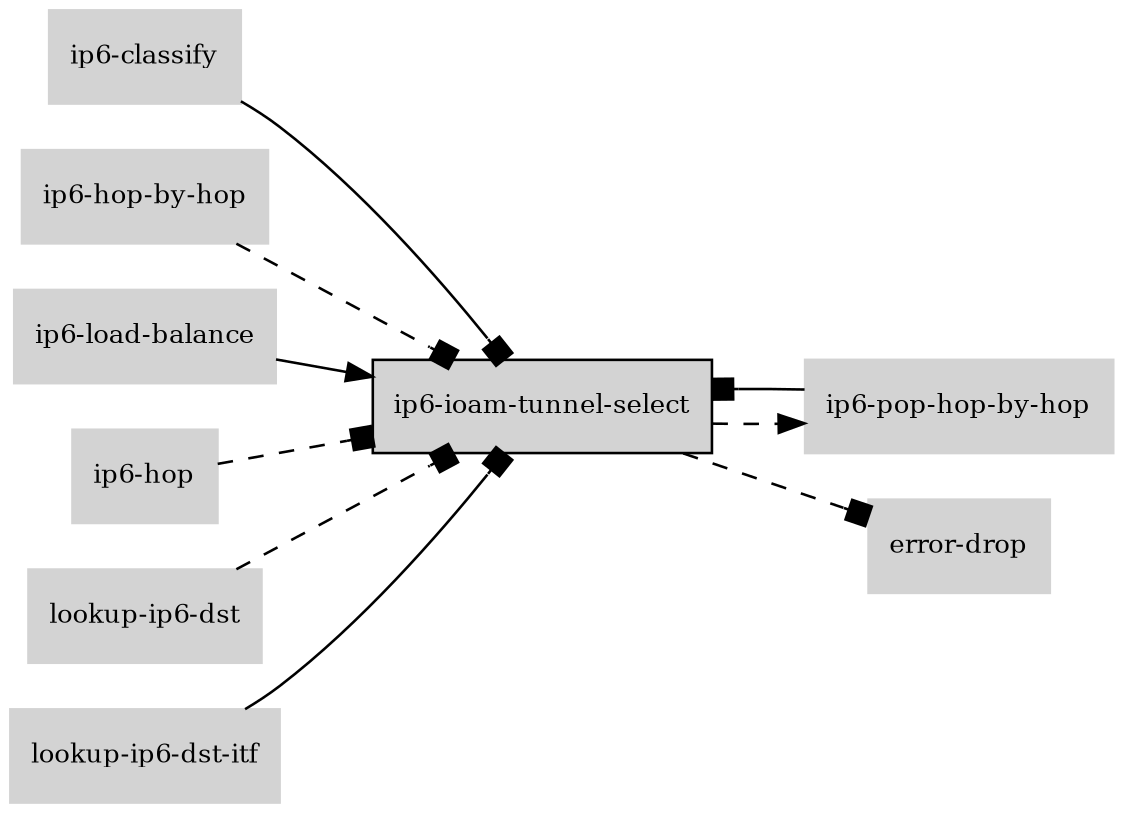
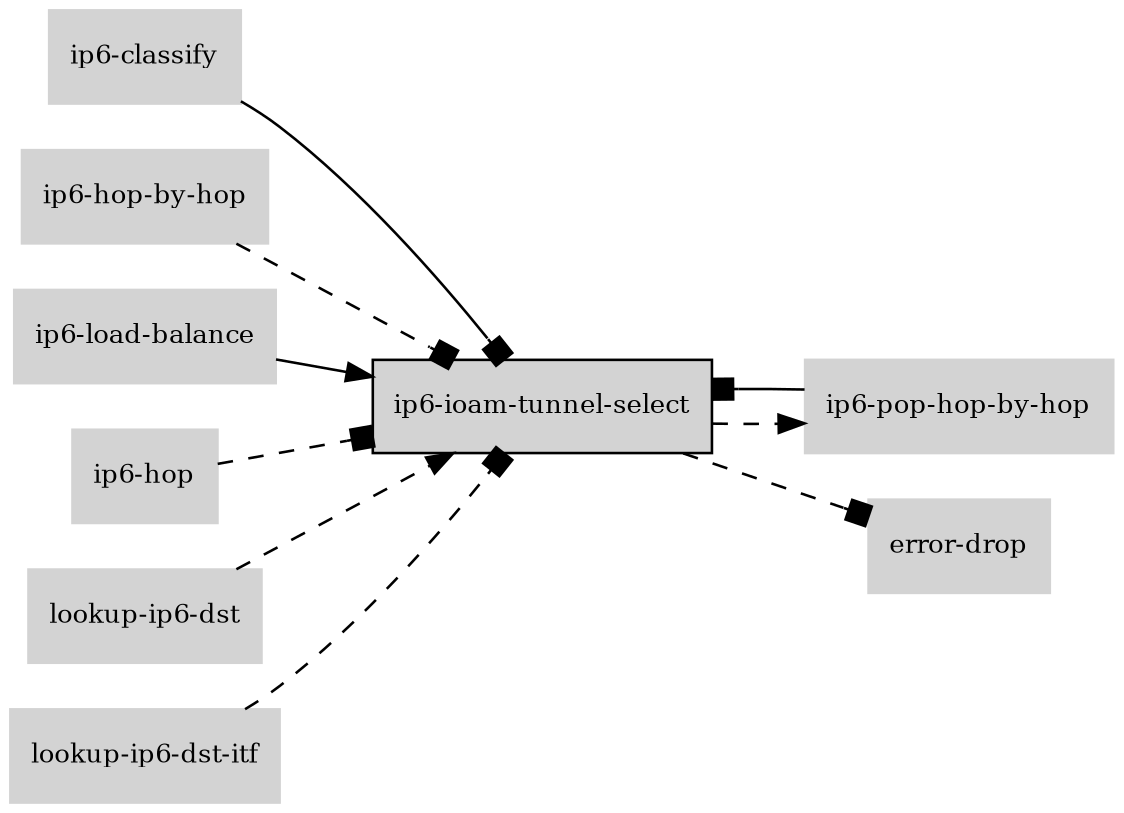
  digraph {
    rankdir=LR
    node [color=lightgray fillcolor=lightgray fontcolor=black fontsize=10 shape=box style=filled]
    edge [arrowhead=box fontsize=8 style=dashed]
    "ip6-ioam-tunnel-select" [color=black]
    "ip6-pop-hop-by-hop"
    "error-drop"
    "ip6-classify"
    "ip6-hop-by-hop"
    "ip6-load-balance"
    n7 [label="ip6-hop"]
    "lookup-ip6-dst"
    "lookup-ip6-dst-itf"
    "ip6-ioam-tunnel-select" -> "ip6-pop-hop-by-hop" [arrowhead=normal]
    "ip6-ioam-tunnel-select" -> "error-drop"
    "ip6-pop-hop-by-hop" -> "ip6-ioam-tunnel-select" [style=solid]
    "ip6-classify" -> "ip6-ioam-tunnel-select" [style=solid]
    "ip6-hop-by-hop" -> "ip6-ioam-tunnel-select"
    "ip6-load-balance" -> "ip6-ioam-tunnel-select" [arrowhead=normal style=solid]
    n7 -> "ip6-ioam-tunnel-select"
-   "lookup-ip6-dst" -> "ip6-ioam-tunnel-select"
-   "lookup-ip6-dst-itf" -> "ip6-ioam-tunnel-select" [style=solid]
+   "lookup-ip6-dst" -> "ip6-ioam-tunnel-select" [arrowhead=normal]
+   "lookup-ip6-dst-itf" -> "ip6-ioam-tunnel-select"
  }
